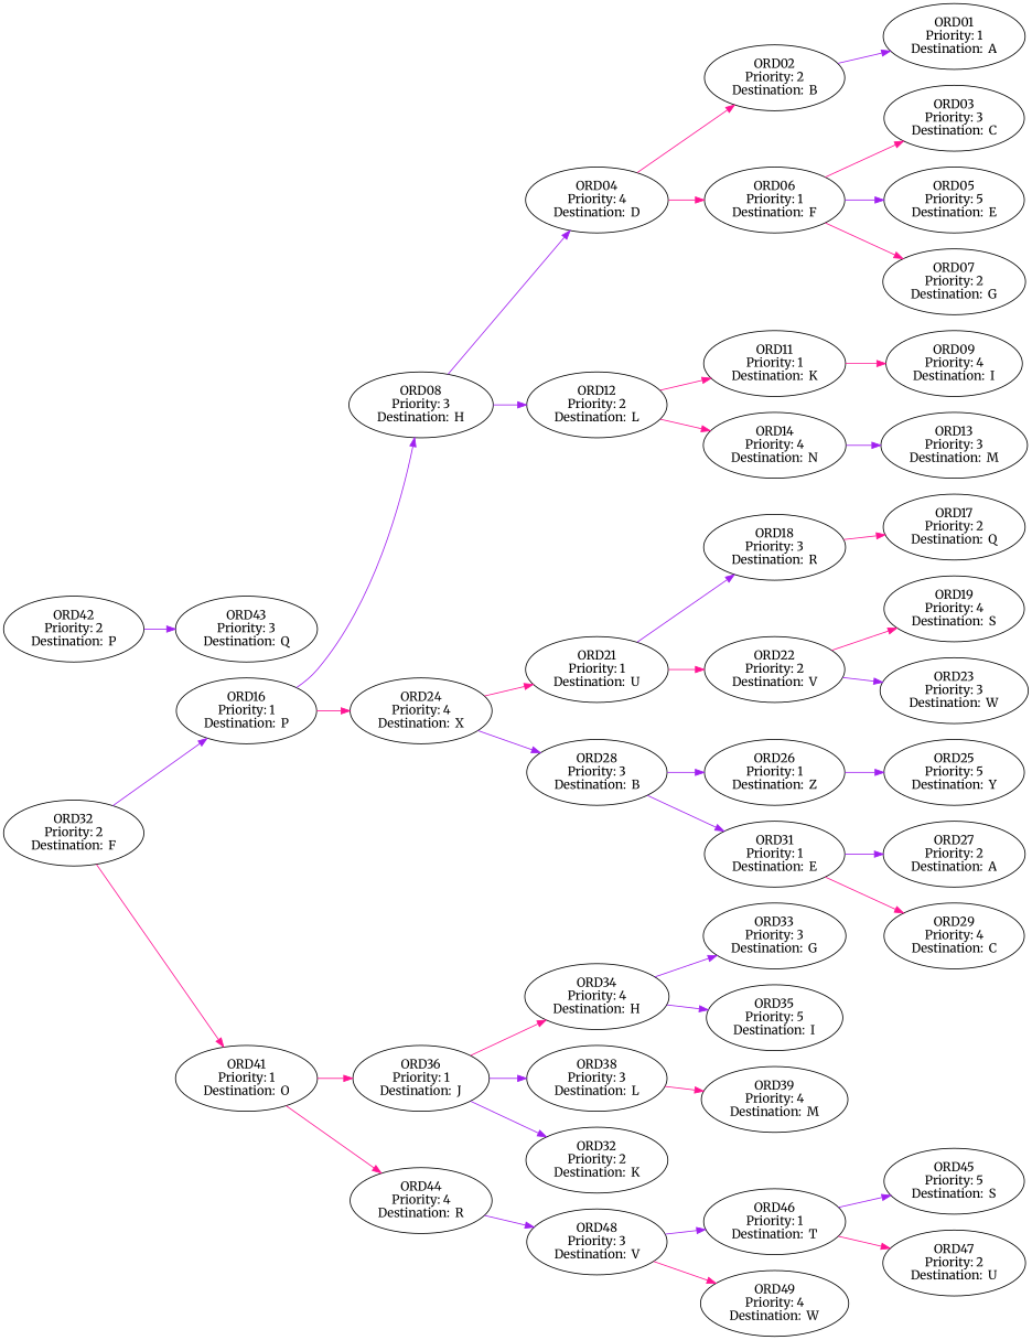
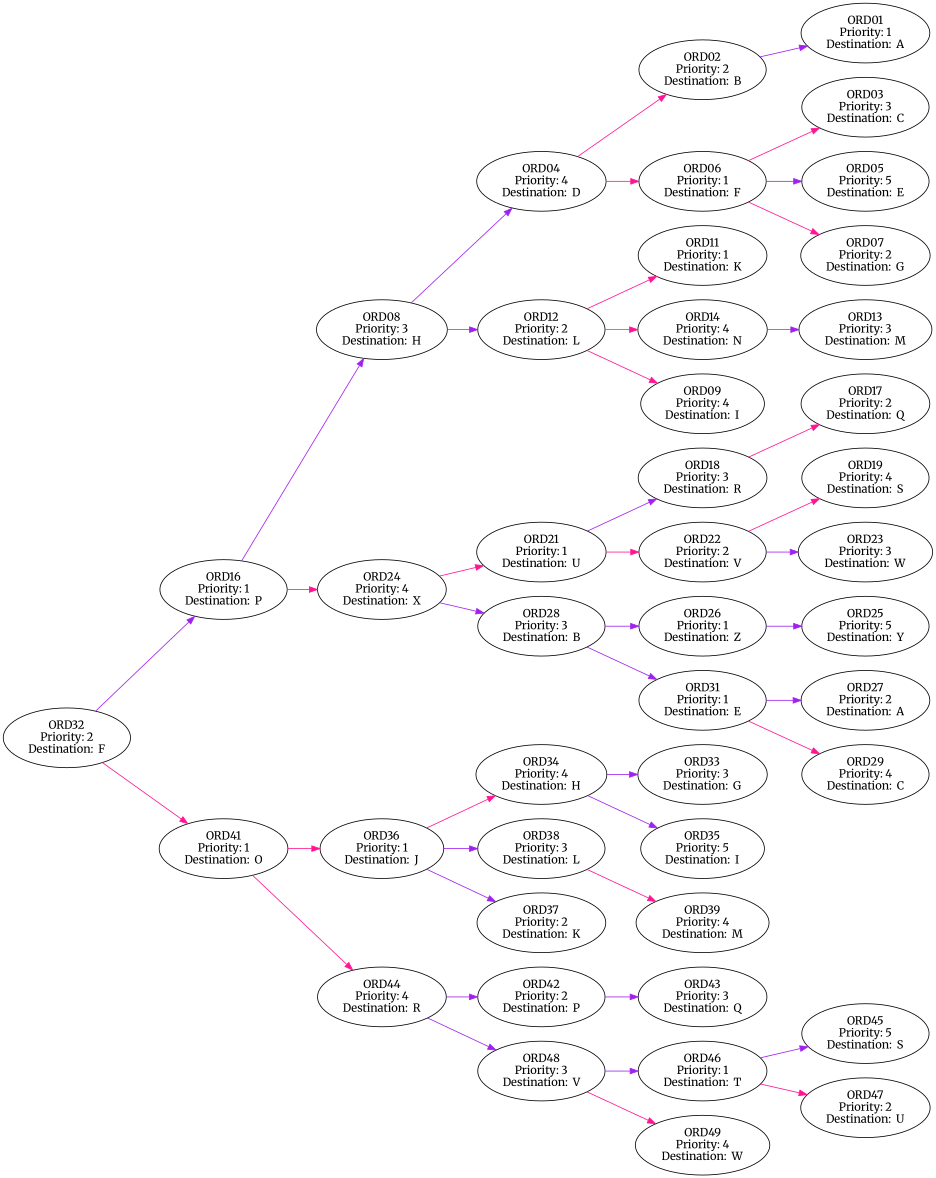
  digraph {
    fontname=Merriweather
    rankdir=LR
    node [fontname=Merriweather]
    edge [color=purple fontname=Merriweather]
    n1 [label="ORD32\nPriority: 2\nDestination:  F"]
    n2 [label="ORD16\nPriority: 1\nDestination:  P"]
    n3 [label="ORD41\nPriority: 1\nDestination:  O"]
    n4 [label="ORD08\nPriority: 3\nDestination:  H"]
    n5 [label="ORD24\nPriority: 4\nDestination:  X"]
    n6 [label="ORD36\nPriority: 1\nDestination:  J"]
    n7 [label="ORD44\nPriority: 4\nDestination:  R"]
    n8 [label="ORD04\nPriority: 4\nDestination:  D"]
    n9 [label="ORD12\nPriority: 2\nDestination:  L"]
    n10 [label="ORD21\nPriority: 1\nDestination:  U"]
    n11 [label="ORD28\nPriority: 3\nDestination:  B"]
    n12 [label="ORD02\nPriority: 2\nDestination:  B"]
    n13 [label="ORD06\nPriority: 1\nDestination:  F"]
    n14 [label="ORD11\nPriority: 1\nDestination:  K"]
    n15 [label="ORD14\nPriority: 4\nDestination:  N"]
    n16 [label="ORD01\nPriority: 1\nDestination:  A"]
    n17 [label="ORD03\nPriority: 3\nDestination:  C"]
    n18 [label="ORD05\nPriority: 5\nDestination:  E"]
    n19 [label="ORD07\nPriority: 2\nDestination:  G"]
    n20 [label="ORD09\nPriority: 4\nDestination:  I"]
    n21 [label="ORD13\nPriority: 3\nDestination:  M"]
    n22 [label="ORD18\nPriority: 3\nDestination:  R"]
    n23 [label="ORD22\nPriority: 2\nDestination:  V"]
    n24 [label="ORD26\nPriority: 1\nDestination:  Z"]
    n25 [label="ORD31\nPriority: 1\nDestination:  E"]
    n26 [label="ORD17\nPriority: 2\nDestination:  Q"]
    n27 [label="ORD19\nPriority: 4\nDestination:  S"]
    n28 [label="ORD23\nPriority: 3\nDestination:  W"]
    n29 [label="ORD25\nPriority: 5\nDestination:  Y"]
    n30 [label="ORD27\nPriority: 2\nDestination:  A"]
    n31 [label="ORD29\nPriority: 4\nDestination:  C"]
    n32 [label="ORD34\nPriority: 4\nDestination:  H"]
    n33 [label="ORD38\nPriority: 3\nDestination:  L"]
-   n34 [label="ORD32\nPriority: 2\nDestination:  K"]
+   n34 [label="ORD37\nPriority: 2\nDestination:  K"]
    n35 [label="ORD42\nPriority: 2\nDestination:  P"]
    n36 [label="ORD48\nPriority: 3\nDestination:  V"]
    n37 [label="ORD33\nPriority: 3\nDestination:  G"]
    n38 [label="ORD35\nPriority: 5\nDestination:  I"]
    n39 [label="ORD39\nPriority: 4\nDestination:  M"]
    n40 [label="ORD43\nPriority: 3\nDestination:  Q"]
    n41 [label="ORD46\nPriority: 1\nDestination:  T"]
    n42 [label="ORD49\nPriority: 4\nDestination:  W"]
    n43 [label="ORD45\nPriority: 5\nDestination:  S"]
    n44 [label="ORD47\nPriority: 2\nDestination:  U"]
    n1 -> n2
    n1 -> n3 [color=deeppink]
    n2 -> n4
    n2 -> n5 [color=deeppink]
    n3 -> n6 [color=deeppink]
    n3 -> n7 [color=deeppink]
    n4 -> n8
    n4 -> n9
    n5 -> n10 [color=deeppink]
    n5 -> n11
    n6 -> n32 [color=deeppink]
    n6 -> n33
    n6 -> n34
+   n7 -> n35
    n7 -> n36
    n8 -> n12 [color=deeppink]
    n8 -> n13 [color=deeppink]
    n9 -> n14 [color=deeppink]
    n9 -> n15 [color=deeppink]
    n10 -> n22
    n10 -> n23 [color=deeppink]
    n11 -> n24
    n11 -> n25
    n12 -> n16
    n13 -> n17 [color=deeppink]
    n13 -> n18
    n13 -> n19 [color=deeppink]
-   n14 -> n20 [color=deeppink]
+   n9 -> n20 [color=deeppink]
    n15 -> n21
    n22 -> n26 [color=deeppink]
    n23 -> n27 [color=deeppink]
    n23 -> n28
    n24 -> n29
    n25 -> n30
    n25 -> n31 [color=deeppink]
    n32 -> n37
    n32 -> n38
    n33 -> n39 [color=deeppink]
    n35 -> n40
    n36 -> n41
    n36 -> n42 [color=deeppink]
    n41 -> n43
    n41 -> n44 [color=deeppink]
  }
